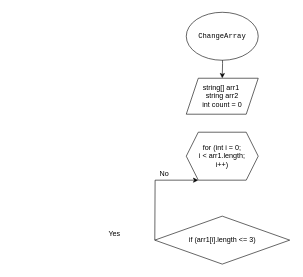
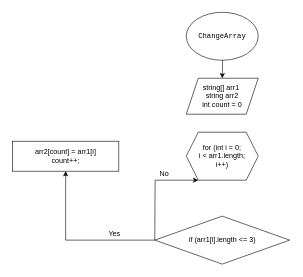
  <mxCell id="0" />
  <mxCell id="1" parent="0" />
  <mxCell id="2" value="" style="edgeStyle=orthogonalEdgeStyle;rounded=0;orthogonalLoop=1;jettySize=auto;html=1;" parent="1" target="3" edge="1"><mxGeometry relative="1" as="geometry"><mxPoint x="370" y="80" as="sourcePoint" /></mxGeometry></mxCell>
  <mxCell id="3" value="string[] arr1&amp;nbsp;&lt;br&gt;string arr2&lt;br&gt;int count = 0" style="shape=parallelogram;perimeter=parallelogramPerimeter;whiteSpace=wrap;html=1;fixedSize=1;" parent="1" vertex="1"><mxGeometry x="310" y="130" width="120" height="60" as="geometry" /></mxCell>
  <mxCell id="4" value="for (int i = 0;&lt;br&gt;i &amp;lt; arr1.length;&lt;br&gt;i++)" style="shape=hexagon;perimeter=hexagonPerimeter2;whiteSpace=wrap;html=1;fixedSize=1;" parent="1" vertex="1"><mxGeometry x="310" y="220" width="120" height="80" as="geometry" /></mxCell>
+ <mxCell id="5" value="" style="edgeStyle=orthogonalEdgeStyle;rounded=0;orthogonalLoop=1;jettySize=auto;html=1;" parent="1" source="6" target="7" edge="1"><mxGeometry relative="1" as="geometry" /></mxCell>
  <mxCell id="6" value="if (arr1[i].length &amp;lt;= 3)" style="rhombus;whiteSpace=wrap;html=1;" parent="1" vertex="1"><mxGeometry x="257.5" y="360" width="225" height="80" as="geometry" /></mxCell>
+ <mxCell id="7" value="arr2[count] = arr1[i]&lt;br&gt;count++;" style="whiteSpace=wrap;html=1;" parent="1" vertex="1"><mxGeometry x="20" y="235" width="177.5" height="50" as="geometry" /></mxCell>
  <mxCell id="8" value="" style="endArrow=classic;html=1;rounded=0;exitX=0;exitY=0.5;exitDx=0;exitDy=0;" parent="1" source="6" edge="1"><mxGeometry width="50" height="50" relative="1" as="geometry"><mxPoint x="490" y="270" as="sourcePoint" /><mxPoint x="330" y="300" as="targetPoint" /><Array as="points"><mxPoint x="258" y="300" /></Array></mxGeometry></mxCell>
  <mxCell id="9" value="Yes" style="text;html=1;align=center;verticalAlign=middle;resizable=0;points=[];autosize=1;strokeColor=none;fillColor=none;" parent="1" vertex="1"><mxGeometry x="170" y="380" width="40" height="20" as="geometry" /></mxCell>
  <mxCell id="10" value="No" style="text;html=1;align=center;verticalAlign=middle;resizable=0;points=[];autosize=1;strokeColor=none;fillColor=none;" parent="1" vertex="1"><mxGeometry x="257.5" y="280" width="30" height="20" as="geometry" /></mxCell>
  <mxCell id="11" value="&lt;span style=&quot;font-family: &amp;#34;consolas&amp;#34; , &amp;#34;courier new&amp;#34; , monospace&quot;&gt;ChangeArray&lt;/span&gt;" style="ellipse;whiteSpace=wrap;html=1;labelBackgroundColor=#FFFFFF;fontSize=12;" parent="1" vertex="1"><mxGeometry x="310" y="20" width="120" height="80" as="geometry" /></mxCell>
